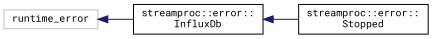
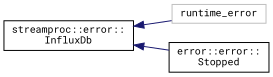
  digraph {
    fontname="Roboto Mono"
    rankdir=LR
    node [color=black fillcolor=white fontname="Roboto Mono" fontsize=10 shape=record style=filled]
    edge [color=midnightblue dir=back fontname="Roboto Mono" fontsize=10 labelfontname=Helvetica labelfontsize=10 style=solid]
    n1 [color=grey75 height=0.2 label=runtime_error width=0.4]
    n2 [height=0.2 label="streamproc::error::\lInfluxDb" width=0.4]
-   n3 [height=0.2 label="streamproc::error::\lStopped" width=0.4]
-   n1 -> n2
+   n3 [height=0.2 label="error::error::\lStopped" width=0.4]
+   n2 -> n1
    n2 -> n3
  }
